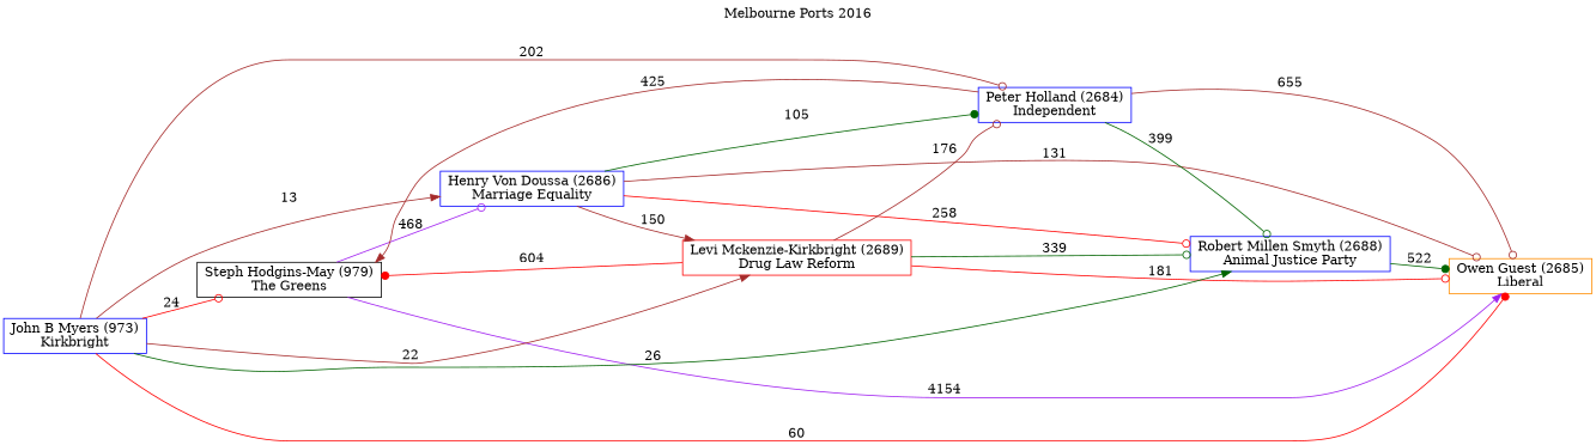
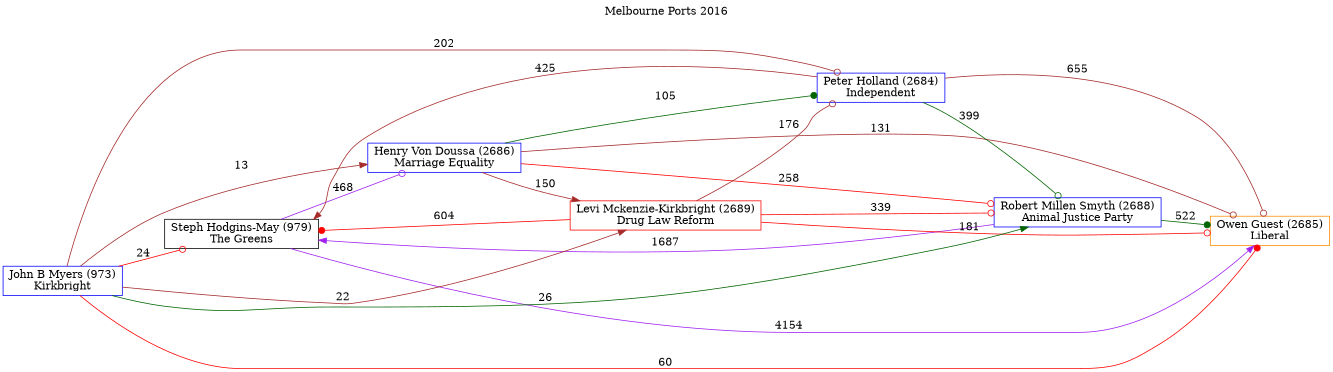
  digraph {
    label="Melbourne Ports 2016"
    labelloc=t
    mclimit=10
    rankdir=LR
    node [color=blue shape=box]
    edge [arrowhead=odot color=brown]
    n1 [color=darkorange label="Owen Guest (2685)\nLiberal"]
    n2 [color=black label="Steph Hodgins-May (979)\nThe Greens"]
    n3 [label="Henry Von Doussa (2686)\nMarriage Equality"]
    n4 [label="Robert Millen Smyth (2688)\nAnimal Justice Party"]
    n5 [label="Peter Holland (2684)\nIndependent"]
    n6 [color=red label="Levi Mckenzie-Kirkbright (2689)\nDrug Law Reform"]
    n7 [label="John B Myers (973)\nKirkbright"]
    n2 -> n1 [arrowhead=normal color=purple label=4154]
    n2 -> n3 [color=purple label=468]
    n3 -> n1 [label=131]
    n3 -> n4 [color=red label=258]
    n3 -> n5 [arrowhead=dot color=darkgreen label=105]
    n3 -> n6 [arrowhead=normal label=150]
    n4 -> n1 [arrowhead=dot color=darkgreen label=522]
+   n4 -> n2 [arrowhead=normal color=purple label=1687]
    n5 -> n1 [label=655]
    n5 -> n2 [arrowhead=normal label=425]
    n5 -> n4 [color=darkgreen label=399]
    n6 -> n1 [color=red label=181]
    n6 -> n2 [arrowhead=dot color=red label=604]
-   n6 -> n4 [color=darkgreen label=339]
+   n6 -> n4 [color=red label=339]
    n6 -> n5 [label=176]
    n7 -> n1 [arrowhead=dot color=red label=60]
    n7 -> n2 [color=red label=24]
    n7 -> n3 [arrowhead=normal label=13]
    n7 -> n4 [arrowhead=normal color=darkgreen label=26]
    n7 -> n5 [label=202]
    n7 -> n6 [arrowhead=normal label=22]
  }
